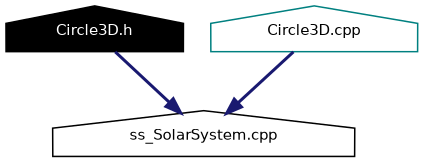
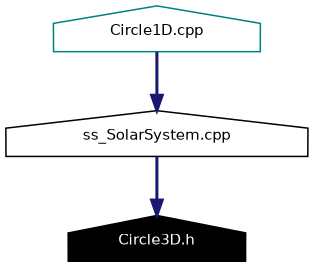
  digraph {
    node [color=black fontname=Helvetica fontsize=10 shape=house]
    edge [color=midnightblue fontname=Helvetica fontsize=10 labelfontname=Helvetica labelfontsize=10 style=bold]
    n1 [fillcolor=black fontcolor=white height=0.2 label="Circle3D.h" style=filled width=0.4]
-   n2 [color=teal height=0.2 label="Circle3D.cpp" width=0.4]
+   n2 [color=teal height=0.2 label="Circle1D.cpp" width=0.4]
    n3 [height=0.2 label="ss_SolarSystem.cpp" width=0.4]
    n2 -> n3
-   n1 -> n3
+   n3 -> n1
  }
